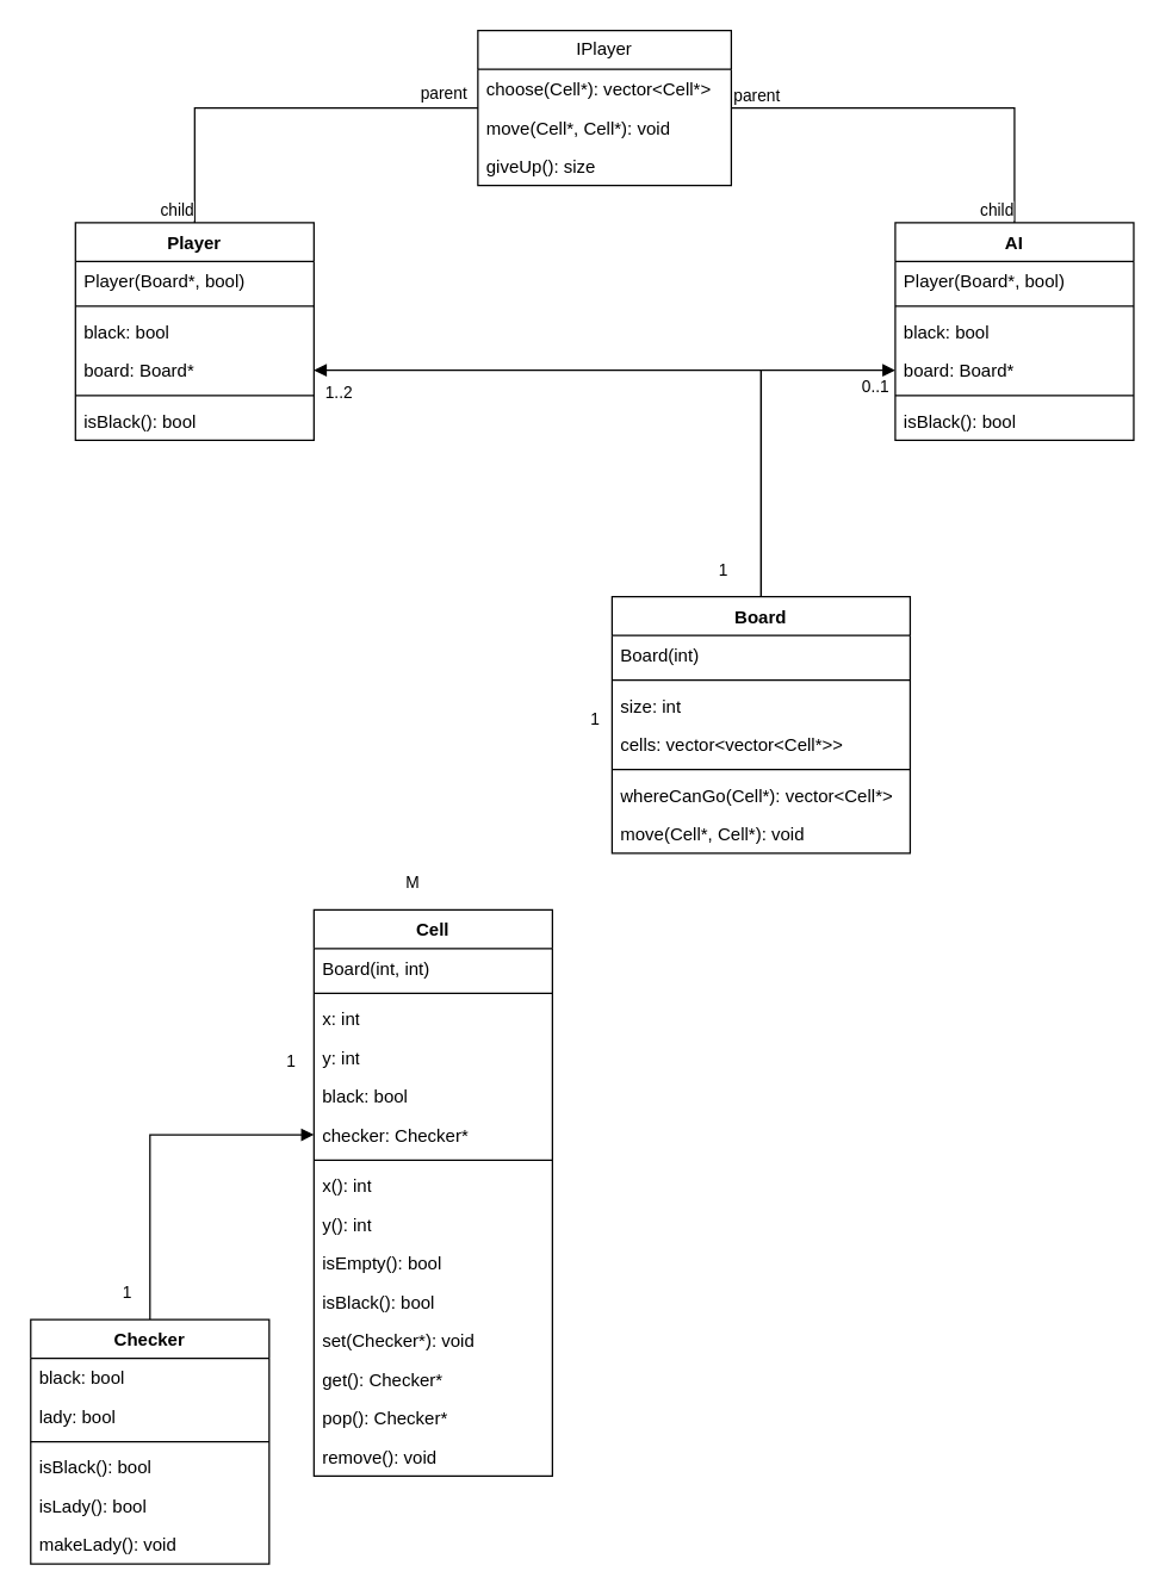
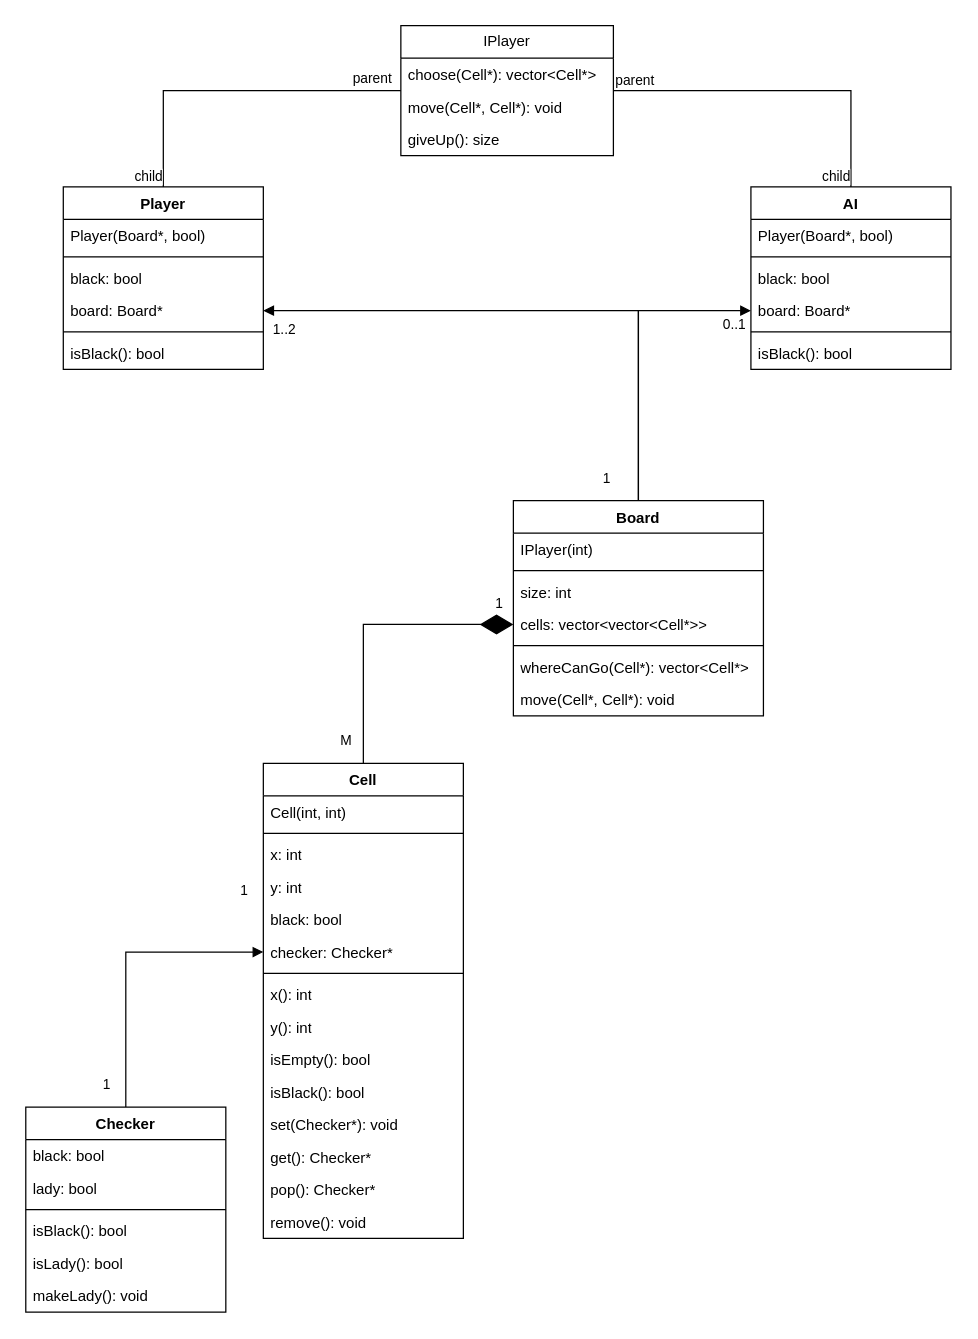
  <mxCell id="0" />
  <mxCell id="1" parent="0" />
  <mxCell id="2" value="Checker" style="swimlane;fontStyle=1;align=center;verticalAlign=top;childLayout=stackLayout;horizontal=1;startSize=26;horizontalStack=0;resizeParent=1;resizeParentMax=0;resizeLast=0;collapsible=1;marginBottom=0;whiteSpace=wrap;html=1;" parent="1" vertex="1"><mxGeometry x="20" y="885" width="160" height="164" as="geometry" /></mxCell>
  <mxCell id="3" value="black: bool" style="text;strokeColor=none;fillColor=none;align=left;verticalAlign=top;spacingLeft=4;spacingRight=4;overflow=hidden;rotatable=0;points=[[0,0.5],[1,0.5]];portConstraint=eastwest;whiteSpace=wrap;html=1;" parent="2" vertex="1"><mxGeometry y="26" width="160" height="26" as="geometry" /></mxCell>
  <mxCell id="4" value="lady: bool" style="text;strokeColor=none;fillColor=none;align=left;verticalAlign=top;spacingLeft=4;spacingRight=4;overflow=hidden;rotatable=0;points=[[0,0.5],[1,0.5]];portConstraint=eastwest;whiteSpace=wrap;html=1;" parent="2" vertex="1"><mxGeometry y="52" width="160" height="26" as="geometry" /></mxCell>
  <mxCell id="5" value="" style="line;strokeWidth=1;fillColor=none;align=left;verticalAlign=middle;spacingTop=-1;spacingLeft=3;spacingRight=3;rotatable=0;labelPosition=right;points=[];portConstraint=eastwest;strokeColor=inherit;" parent="2" vertex="1"><mxGeometry y="78" width="160" height="8" as="geometry" /></mxCell>
  <mxCell id="6" value="isBlack(): bool" style="text;strokeColor=none;fillColor=none;align=left;verticalAlign=top;spacingLeft=4;spacingRight=4;overflow=hidden;rotatable=0;points=[[0,0.5],[1,0.5]];portConstraint=eastwest;whiteSpace=wrap;html=1;" parent="2" vertex="1"><mxGeometry y="86" width="160" height="26" as="geometry" /></mxCell>
  <mxCell id="7" value="isLady(): bool" style="text;strokeColor=none;fillColor=none;align=left;verticalAlign=top;spacingLeft=4;spacingRight=4;overflow=hidden;rotatable=0;points=[[0,0.5],[1,0.5]];portConstraint=eastwest;whiteSpace=wrap;html=1;" parent="2" vertex="1"><mxGeometry y="112" width="160" height="26" as="geometry" /></mxCell>
  <mxCell id="8" value="makeLady(): void" style="text;strokeColor=none;fillColor=none;align=left;verticalAlign=top;spacingLeft=4;spacingRight=4;overflow=hidden;rotatable=0;points=[[0,0.5],[1,0.5]];portConstraint=eastwest;whiteSpace=wrap;html=1;" parent="2" vertex="1"><mxGeometry y="138" width="160" height="26" as="geometry" /></mxCell>
  <mxCell id="9" value="Cell" style="swimlane;fontStyle=1;align=center;verticalAlign=top;childLayout=stackLayout;horizontal=1;startSize=26;horizontalStack=0;resizeParent=1;resizeParentMax=0;resizeLast=0;collapsible=1;marginBottom=0;whiteSpace=wrap;html=1;" parent="1" vertex="1"><mxGeometry x="210" y="610" width="160" height="380" as="geometry" /></mxCell>
- <mxCell id="10" value="Board(int, int)" style="text;strokeColor=none;fillColor=none;align=left;verticalAlign=top;spacingLeft=4;spacingRight=4;overflow=hidden;rotatable=0;points=[[0,0.5],[1,0.5]];portConstraint=eastwest;whiteSpace=wrap;html=1;" vertex="1" parent="9"><mxGeometry y="26" width="160" height="26" as="geometry" /></mxCell>
+ <mxCell id="10" value="Cell(int, int)" style="text;strokeColor=none;fillColor=none;align=left;verticalAlign=top;spacingLeft=4;spacingRight=4;overflow=hidden;rotatable=0;points=[[0,0.5],[1,0.5]];portConstraint=eastwest;whiteSpace=wrap;html=1;" vertex="1" parent="9"><mxGeometry y="26" width="160" height="26" as="geometry" /></mxCell>
  <mxCell id="11" value="" style="line;strokeWidth=1;fillColor=none;align=left;verticalAlign=middle;spacingTop=-1;spacingLeft=3;spacingRight=3;rotatable=0;labelPosition=right;points=[];portConstraint=eastwest;strokeColor=inherit;" vertex="1" parent="9"><mxGeometry y="52" width="160" height="8" as="geometry" /></mxCell>
  <mxCell id="12" value="x: int" style="text;strokeColor=none;fillColor=none;align=left;verticalAlign=top;spacingLeft=4;spacingRight=4;overflow=hidden;rotatable=0;points=[[0,0.5],[1,0.5]];portConstraint=eastwest;whiteSpace=wrap;html=1;" parent="9" vertex="1"><mxGeometry y="60" width="160" height="26" as="geometry" /></mxCell>
  <mxCell id="13" value="y: int" style="text;strokeColor=none;fillColor=none;align=left;verticalAlign=top;spacingLeft=4;spacingRight=4;overflow=hidden;rotatable=0;points=[[0,0.5],[1,0.5]];portConstraint=eastwest;whiteSpace=wrap;html=1;" parent="9" vertex="1"><mxGeometry y="86" width="160" height="26" as="geometry" /></mxCell>
  <mxCell id="14" value="black: bool" style="text;strokeColor=none;fillColor=none;align=left;verticalAlign=top;spacingLeft=4;spacingRight=4;overflow=hidden;rotatable=0;points=[[0,0.5],[1,0.5]];portConstraint=eastwest;whiteSpace=wrap;html=1;" parent="9" vertex="1"><mxGeometry y="112" width="160" height="26" as="geometry" /></mxCell>
  <mxCell id="15" value="checker: Checker*" style="text;strokeColor=none;fillColor=none;align=left;verticalAlign=top;spacingLeft=4;spacingRight=4;overflow=hidden;rotatable=0;points=[[0,0.5],[1,0.5]];portConstraint=eastwest;whiteSpace=wrap;html=1;" parent="9" vertex="1"><mxGeometry y="138" width="160" height="26" as="geometry" /></mxCell>
  <mxCell id="16" value="" style="line;strokeWidth=1;fillColor=none;align=left;verticalAlign=middle;spacingTop=-1;spacingLeft=3;spacingRight=3;rotatable=0;labelPosition=right;points=[];portConstraint=eastwest;strokeColor=inherit;" parent="9" vertex="1"><mxGeometry y="164" width="160" height="8" as="geometry" /></mxCell>
  <mxCell id="17" value="x(): int" style="text;strokeColor=none;fillColor=none;align=left;verticalAlign=top;spacingLeft=4;spacingRight=4;overflow=hidden;rotatable=0;points=[[0,0.5],[1,0.5]];portConstraint=eastwest;whiteSpace=wrap;html=1;" parent="9" vertex="1"><mxGeometry y="172" width="160" height="26" as="geometry" /></mxCell>
  <mxCell id="18" value="y(): int" style="text;strokeColor=none;fillColor=none;align=left;verticalAlign=top;spacingLeft=4;spacingRight=4;overflow=hidden;rotatable=0;points=[[0,0.5],[1,0.5]];portConstraint=eastwest;whiteSpace=wrap;html=1;" parent="9" vertex="1"><mxGeometry y="198" width="160" height="26" as="geometry" /></mxCell>
  <mxCell id="19" value="isEmpty(): bool" style="text;strokeColor=none;fillColor=none;align=left;verticalAlign=top;spacingLeft=4;spacingRight=4;overflow=hidden;rotatable=0;points=[[0,0.5],[1,0.5]];portConstraint=eastwest;whiteSpace=wrap;html=1;" vertex="1" parent="9"><mxGeometry y="224" width="160" height="26" as="geometry" /></mxCell>
  <mxCell id="20" value="isBlack(): bool" style="text;strokeColor=none;fillColor=none;align=left;verticalAlign=top;spacingLeft=4;spacingRight=4;overflow=hidden;rotatable=0;points=[[0,0.5],[1,0.5]];portConstraint=eastwest;whiteSpace=wrap;html=1;" parent="9" vertex="1"><mxGeometry y="250" width="160" height="26" as="geometry" /></mxCell>
  <mxCell id="21" value="set(Checker*): void" style="text;strokeColor=none;fillColor=none;align=left;verticalAlign=top;spacingLeft=4;spacingRight=4;overflow=hidden;rotatable=0;points=[[0,0.5],[1,0.5]];portConstraint=eastwest;whiteSpace=wrap;html=1;" vertex="1" parent="9"><mxGeometry y="276" width="160" height="26" as="geometry" /></mxCell>
  <mxCell id="22" value="get(): Checker*" style="text;strokeColor=none;fillColor=none;align=left;verticalAlign=top;spacingLeft=4;spacingRight=4;overflow=hidden;rotatable=0;points=[[0,0.5],[1,0.5]];portConstraint=eastwest;whiteSpace=wrap;html=1;" vertex="1" parent="9"><mxGeometry y="302" width="160" height="26" as="geometry" /></mxCell>
  <mxCell id="23" value="pop(): Checker*" style="text;strokeColor=none;fillColor=none;align=left;verticalAlign=top;spacingLeft=4;spacingRight=4;overflow=hidden;rotatable=0;points=[[0,0.5],[1,0.5]];portConstraint=eastwest;whiteSpace=wrap;html=1;" vertex="1" parent="9"><mxGeometry y="328" width="160" height="26" as="geometry" /></mxCell>
  <mxCell id="24" value="remove(): void" style="text;strokeColor=none;fillColor=none;align=left;verticalAlign=top;spacingLeft=4;spacingRight=4;overflow=hidden;rotatable=0;points=[[0,0.5],[1,0.5]];portConstraint=eastwest;whiteSpace=wrap;html=1;" vertex="1" parent="9"><mxGeometry y="354" width="160" height="26" as="geometry" /></mxCell>
  <mxCell id="25" value="Board" style="swimlane;fontStyle=1;align=center;verticalAlign=top;childLayout=stackLayout;horizontal=1;startSize=26;horizontalStack=0;resizeParent=1;resizeParentMax=0;resizeLast=0;collapsible=1;marginBottom=0;whiteSpace=wrap;html=1;" parent="1" vertex="1"><mxGeometry x="410" y="400" width="200" height="172" as="geometry" /></mxCell>
- <mxCell id="26" value="Board(int)" style="text;strokeColor=none;fillColor=none;align=left;verticalAlign=top;spacingLeft=4;spacingRight=4;overflow=hidden;rotatable=0;points=[[0,0.5],[1,0.5]];portConstraint=eastwest;whiteSpace=wrap;html=1;" vertex="1" parent="25"><mxGeometry y="26" width="200" height="26" as="geometry" /></mxCell>
+ <mxCell id="26" value="IPlayer(int)" style="text;strokeColor=none;fillColor=none;align=left;verticalAlign=top;spacingLeft=4;spacingRight=4;overflow=hidden;rotatable=0;points=[[0,0.5],[1,0.5]];portConstraint=eastwest;whiteSpace=wrap;html=1;" vertex="1" parent="25"><mxGeometry y="26" width="200" height="26" as="geometry" /></mxCell>
  <mxCell id="27" value="" style="line;strokeWidth=1;fillColor=none;align=left;verticalAlign=middle;spacingTop=-1;spacingLeft=3;spacingRight=3;rotatable=0;labelPosition=right;points=[];portConstraint=eastwest;strokeColor=inherit;" vertex="1" parent="25"><mxGeometry y="52" width="200" height="8" as="geometry" /></mxCell>
  <mxCell id="28" value="size: int" style="text;strokeColor=none;fillColor=none;align=left;verticalAlign=top;spacingLeft=4;spacingRight=4;overflow=hidden;rotatable=0;points=[[0,0.5],[1,0.5]];portConstraint=eastwest;whiteSpace=wrap;html=1;" parent="25" vertex="1"><mxGeometry y="60" width="200" height="26" as="geometry" /></mxCell>
  <mxCell id="29" value="cells: vector&amp;lt;vector&amp;lt;Cell*&amp;gt;&amp;gt;" style="text;strokeColor=none;fillColor=none;align=left;verticalAlign=top;spacingLeft=4;spacingRight=4;overflow=hidden;rotatable=0;points=[[0,0.5],[1,0.5]];portConstraint=eastwest;whiteSpace=wrap;html=1;" parent="25" vertex="1"><mxGeometry y="86" width="200" height="26" as="geometry" /></mxCell>
  <mxCell id="30" value="" style="line;strokeWidth=1;fillColor=none;align=left;verticalAlign=middle;spacingTop=-1;spacingLeft=3;spacingRight=3;rotatable=0;labelPosition=right;points=[];portConstraint=eastwest;strokeColor=inherit;" parent="25" vertex="1"><mxGeometry y="112" width="200" height="8" as="geometry" /></mxCell>
  <mxCell id="31" value="whereCanGo(Cell*): vector&amp;lt;Cell*&amp;gt;" style="text;strokeColor=none;fillColor=none;align=left;verticalAlign=top;spacingLeft=4;spacingRight=4;overflow=hidden;rotatable=0;points=[[0,0.5],[1,0.5]];portConstraint=eastwest;whiteSpace=wrap;html=1;" parent="25" vertex="1"><mxGeometry y="120" width="200" height="26" as="geometry" /></mxCell>
  <mxCell id="32" value="move(Cell*, Cell*): void" style="text;strokeColor=none;fillColor=none;align=left;verticalAlign=top;spacingLeft=4;spacingRight=4;overflow=hidden;rotatable=0;points=[[0,0.5],[1,0.5]];portConstraint=eastwest;whiteSpace=wrap;html=1;" vertex="1" parent="25"><mxGeometry y="146" width="200" height="26" as="geometry" /></mxCell>
  <mxCell id="33" value="" style="endArrow=block;endFill=1;html=1;edgeStyle=orthogonalEdgeStyle;align=left;verticalAlign=top;rounded=0;entryX=0;entryY=0.5;entryDx=0;entryDy=0;exitX=0.5;exitY=0;exitDx=0;exitDy=0;" parent="1" source="2" target="15" edge="1"><mxGeometry x="-1" relative="1" as="geometry"><mxPoint x="-50" y="830" as="sourcePoint" /><mxPoint x="100" y="930" as="targetPoint" /></mxGeometry></mxCell>
  <mxCell id="34" value="1" style="edgeLabel;resizable=0;html=1;align=left;verticalAlign=bottom;" parent="33" connectable="0" vertex="1"><mxGeometry x="-1" relative="1" as="geometry"><mxPoint x="-20" y="-10" as="offset" /></mxGeometry></mxCell>
+ <mxCell id="35" value="" style="endArrow=diamondThin;endFill=1;endSize=24;html=1;rounded=0;entryX=0;entryY=0.5;entryDx=0;entryDy=0;exitX=0.5;exitY=0;exitDx=0;exitDy=0;" parent="1" source="9" target="29" edge="1"><mxGeometry width="160" relative="1" as="geometry"><mxPoint x="244" y="370" as="sourcePoint" /><mxPoint x="404" y="370" as="targetPoint" /><Array as="points"><mxPoint x="290" y="499" /></Array></mxGeometry></mxCell>
  <mxCell id="36" value="Player" style="swimlane;fontStyle=1;align=center;verticalAlign=top;childLayout=stackLayout;horizontal=1;startSize=26;horizontalStack=0;resizeParent=1;resizeParentMax=0;resizeLast=0;collapsible=1;marginBottom=0;whiteSpace=wrap;html=1;" vertex="1" parent="1"><mxGeometry x="50" y="149" width="160" height="146" as="geometry" /></mxCell>
  <mxCell id="37" value="Player(Board*, bool)" style="text;strokeColor=none;fillColor=none;align=left;verticalAlign=top;spacingLeft=4;spacingRight=4;overflow=hidden;rotatable=0;points=[[0,0.5],[1,0.5]];portConstraint=eastwest;whiteSpace=wrap;html=1;" vertex="1" parent="36"><mxGeometry y="26" width="160" height="26" as="geometry" /></mxCell>
  <mxCell id="38" value="" style="line;strokeWidth=1;fillColor=none;align=left;verticalAlign=middle;spacingTop=-1;spacingLeft=3;spacingRight=3;rotatable=0;labelPosition=right;points=[];portConstraint=eastwest;strokeColor=inherit;" vertex="1" parent="36"><mxGeometry y="52" width="160" height="8" as="geometry" /></mxCell>
  <mxCell id="39" value="black: bool" style="text;strokeColor=none;fillColor=none;align=left;verticalAlign=top;spacingLeft=4;spacingRight=4;overflow=hidden;rotatable=0;points=[[0,0.5],[1,0.5]];portConstraint=eastwest;whiteSpace=wrap;html=1;" vertex="1" parent="36"><mxGeometry y="60" width="160" height="26" as="geometry" /></mxCell>
  <mxCell id="40" value="board: Board*" style="text;strokeColor=none;fillColor=none;align=left;verticalAlign=top;spacingLeft=4;spacingRight=4;overflow=hidden;rotatable=0;points=[[0,0.5],[1,0.5]];portConstraint=eastwest;whiteSpace=wrap;html=1;" vertex="1" parent="36"><mxGeometry y="86" width="160" height="26" as="geometry" /></mxCell>
  <mxCell id="41" value="" style="line;strokeWidth=1;fillColor=none;align=left;verticalAlign=middle;spacingTop=-1;spacingLeft=3;spacingRight=3;rotatable=0;labelPosition=right;points=[];portConstraint=eastwest;strokeColor=inherit;" vertex="1" parent="36"><mxGeometry y="112" width="160" height="8" as="geometry" /></mxCell>
  <mxCell id="42" value="isBlack(): bool" style="text;strokeColor=none;fillColor=none;align=left;verticalAlign=top;spacingLeft=4;spacingRight=4;overflow=hidden;rotatable=0;points=[[0,0.5],[1,0.5]];portConstraint=eastwest;whiteSpace=wrap;html=1;" vertex="1" parent="36"><mxGeometry y="120" width="160" height="26" as="geometry" /></mxCell>
  <mxCell id="43" value="IPlayer" style="swimlane;fontStyle=0;childLayout=stackLayout;horizontal=1;startSize=26;fillColor=none;horizontalStack=0;resizeParent=1;resizeParentMax=0;resizeLast=0;collapsible=1;marginBottom=0;whiteSpace=wrap;html=1;" vertex="1" parent="1"><mxGeometry x="320" y="20" width="170" height="104" as="geometry" /></mxCell>
  <mxCell id="44" value="choose(Cell*): vector&amp;lt;Cell*&amp;gt;" style="text;strokeColor=none;fillColor=none;align=left;verticalAlign=top;spacingLeft=4;spacingRight=4;overflow=hidden;rotatable=0;points=[[0,0.5],[1,0.5]];portConstraint=eastwest;whiteSpace=wrap;html=1;" vertex="1" parent="43"><mxGeometry y="26" width="170" height="26" as="geometry" /></mxCell>
  <mxCell id="45" value="move(Cell*, Cell*): void" style="text;strokeColor=none;fillColor=none;align=left;verticalAlign=top;spacingLeft=4;spacingRight=4;overflow=hidden;rotatable=0;points=[[0,0.5],[1,0.5]];portConstraint=eastwest;whiteSpace=wrap;html=1;" vertex="1" parent="43"><mxGeometry y="52" width="170" height="26" as="geometry" /></mxCell>
  <mxCell id="46" value="giveUp(): size" style="text;strokeColor=none;fillColor=none;align=left;verticalAlign=top;spacingLeft=4;spacingRight=4;overflow=hidden;rotatable=0;points=[[0,0.5],[1,0.5]];portConstraint=eastwest;whiteSpace=wrap;html=1;" vertex="1" parent="43"><mxGeometry y="78" width="170" height="26" as="geometry" /></mxCell>
  <mxCell id="47" value="AI" style="swimlane;fontStyle=1;align=center;verticalAlign=top;childLayout=stackLayout;horizontal=1;startSize=26;horizontalStack=0;resizeParent=1;resizeParentMax=0;resizeLast=0;collapsible=1;marginBottom=0;whiteSpace=wrap;html=1;" vertex="1" parent="1"><mxGeometry x="600" y="149" width="160" height="146" as="geometry" /></mxCell>
  <mxCell id="48" value="Player(Board*, bool)" style="text;strokeColor=none;fillColor=none;align=left;verticalAlign=top;spacingLeft=4;spacingRight=4;overflow=hidden;rotatable=0;points=[[0,0.5],[1,0.5]];portConstraint=eastwest;whiteSpace=wrap;html=1;" vertex="1" parent="47"><mxGeometry y="26" width="160" height="26" as="geometry" /></mxCell>
  <mxCell id="49" value="" style="line;strokeWidth=1;fillColor=none;align=left;verticalAlign=middle;spacingTop=-1;spacingLeft=3;spacingRight=3;rotatable=0;labelPosition=right;points=[];portConstraint=eastwest;strokeColor=inherit;" vertex="1" parent="47"><mxGeometry y="52" width="160" height="8" as="geometry" /></mxCell>
  <mxCell id="50" value="black: bool" style="text;strokeColor=none;fillColor=none;align=left;verticalAlign=top;spacingLeft=4;spacingRight=4;overflow=hidden;rotatable=0;points=[[0,0.5],[1,0.5]];portConstraint=eastwest;whiteSpace=wrap;html=1;" vertex="1" parent="47"><mxGeometry y="60" width="160" height="26" as="geometry" /></mxCell>
  <mxCell id="51" value="board: Board*" style="text;strokeColor=none;fillColor=none;align=left;verticalAlign=top;spacingLeft=4;spacingRight=4;overflow=hidden;rotatable=0;points=[[0,0.5],[1,0.5]];portConstraint=eastwest;whiteSpace=wrap;html=1;" vertex="1" parent="47"><mxGeometry y="86" width="160" height="26" as="geometry" /></mxCell>
  <mxCell id="52" value="" style="line;strokeWidth=1;fillColor=none;align=left;verticalAlign=middle;spacingTop=-1;spacingLeft=3;spacingRight=3;rotatable=0;labelPosition=right;points=[];portConstraint=eastwest;strokeColor=inherit;" vertex="1" parent="47"><mxGeometry y="112" width="160" height="8" as="geometry" /></mxCell>
  <mxCell id="53" value="isBlack(): bool" style="text;strokeColor=none;fillColor=none;align=left;verticalAlign=top;spacingLeft=4;spacingRight=4;overflow=hidden;rotatable=0;points=[[0,0.5],[1,0.5]];portConstraint=eastwest;whiteSpace=wrap;html=1;" vertex="1" parent="47"><mxGeometry y="120" width="160" height="26" as="geometry" /></mxCell>
  <mxCell id="54" value="" style="endArrow=none;html=1;edgeStyle=orthogonalEdgeStyle;rounded=0;" edge="1" parent="1" source="43" target="36"><mxGeometry relative="1" as="geometry"><mxPoint x="250" as="sourcePoint" y="330" /><mxPoint x="180" as="targetPoint" y="330" /></mxGeometry></mxCell>
  <mxCell id="55" value="parent" style="edgeLabel;resizable=0;html=1;align=left;verticalAlign=bottom;" connectable="0" vertex="1" parent="54"><mxGeometry x="-1" relative="1" as="geometry"><mxPoint x="-40" y="-2" as="offset" /></mxGeometry></mxCell>
  <mxCell id="56" value="child" style="edgeLabel;resizable=0;html=1;align=right;verticalAlign=bottom;" connectable="0" vertex="1" parent="54"><mxGeometry x="1" relative="1" as="geometry" /></mxCell>
  <mxCell id="57" value="" style="endArrow=none;html=1;edgeStyle=orthogonalEdgeStyle;rounded=0;" edge="1" parent="1" source="43" target="47"><mxGeometry relative="1" as="geometry"><mxPoint x="290" y="490" as="sourcePoint" /><mxPoint x="450" y="490" as="targetPoint" /></mxGeometry></mxCell>
  <mxCell id="58" value="parent" style="edgeLabel;resizable=0;html=1;align=left;verticalAlign=bottom;" connectable="0" vertex="1" parent="57"><mxGeometry x="-1" relative="1" as="geometry" /></mxCell>
  <mxCell id="59" value="child" style="edgeLabel;resizable=0;html=1;align=right;verticalAlign=bottom;" connectable="0" vertex="1" parent="57"><mxGeometry x="1" relative="1" as="geometry" /></mxCell>
  <mxCell id="60" value="1" style="edgeLabel;resizable=0;html=1;align=left;verticalAlign=bottom;" connectable="0" vertex="1" parent="1"><mxGeometry x="190" y="720" as="geometry" /></mxCell>
  <mxCell id="61" value="M" style="edgeLabel;resizable=0;html=1;align=left;verticalAlign=bottom;" connectable="0" vertex="1" parent="1"><mxGeometry x="270" y="600" as="geometry" /></mxCell>
  <mxCell id="62" value="0..1" style="edgeLabel;resizable=0;html=1;align=left;verticalAlign=bottom;" connectable="0" vertex="1" parent="1"><mxGeometry x="580" y="260" as="geometry"><mxPoint x="-4" y="7" as="offset" /></mxGeometry></mxCell>
  <mxCell id="63" value="1" style="edgeLabel;resizable=0;html=1;align=left;verticalAlign=bottom;" connectable="0" vertex="1" parent="1"><mxGeometry x="480" y="390" as="geometry" /></mxCell>
  <mxCell id="64" value="1" style="edgeLabel;resizable=0;html=1;align=left;verticalAlign=bottom;" connectable="0" vertex="1" parent="1"><mxGeometry x="394" y="490" as="geometry" /></mxCell>
  <mxCell id="65" value="" style="endArrow=block;endFill=1;html=1;edgeStyle=orthogonalEdgeStyle;align=left;verticalAlign=top;rounded=0;" edge="1" parent="1" source="25" target="51"><mxGeometry x="-1" relative="1" as="geometry"><mxPoint x="480" y="480" as="sourcePoint" /><mxPoint x="580" y="420" as="targetPoint" /></mxGeometry></mxCell>
  <mxCell id="66" value="1..2" style="edgeLabel;resizable=0;html=1;align=left;verticalAlign=bottom;" connectable="0" vertex="1" parent="1"><mxGeometry x="220" y="260" as="geometry"><mxPoint x="-4" y="11" as="offset" /></mxGeometry></mxCell>
  <mxCell id="67" value="" style="endArrow=block;endFill=1;html=1;edgeStyle=orthogonalEdgeStyle;align=left;verticalAlign=top;rounded=0;" edge="1" parent="1" source="25" target="40"><mxGeometry x="-1" relative="1" as="geometry"><mxPoint x="250" y="420" as="sourcePoint" /><mxPoint x="410" y="420" as="targetPoint" /></mxGeometry></mxCell>
